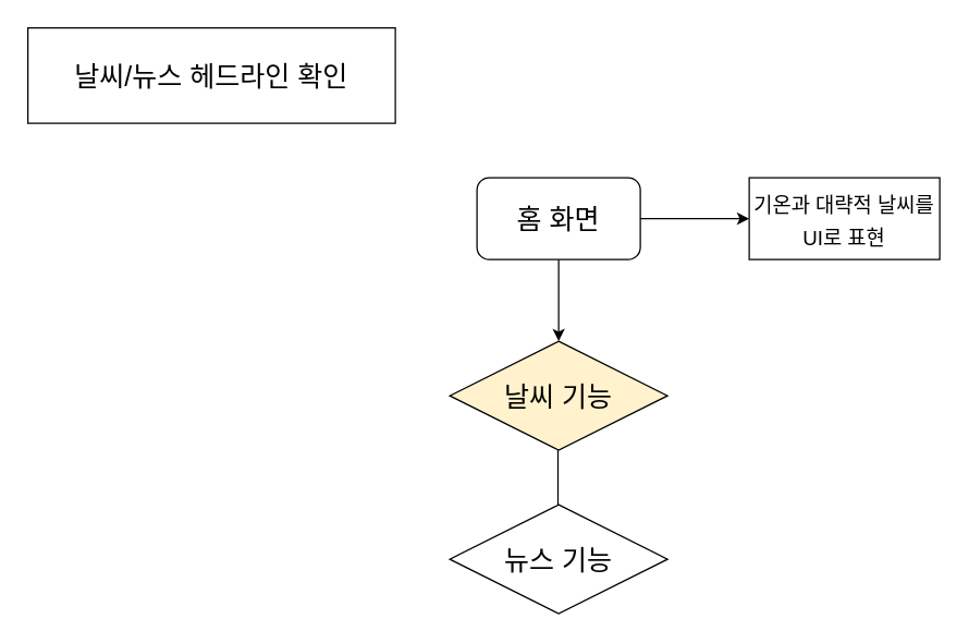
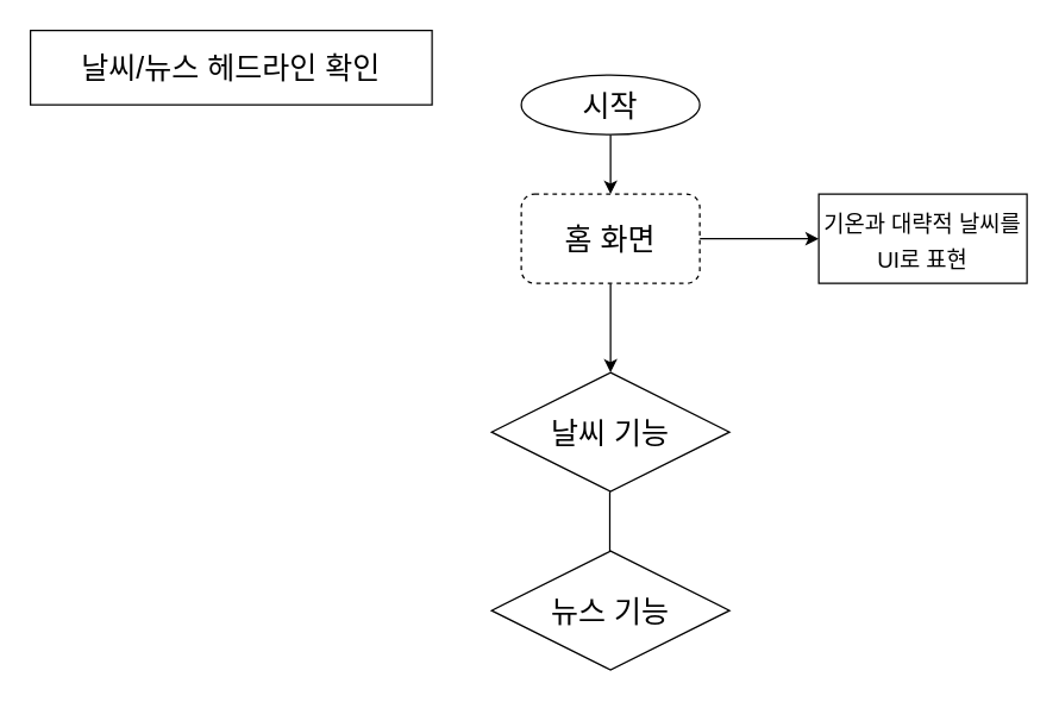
  <mxCell id="0" />
  <mxCell id="1" parent="0" />
+ <mxCell id="2" value="" style="edgeStyle=orthogonalEdgeStyle;rounded=0;orthogonalLoop=1;jettySize=auto;html=1;" edge="1" parent="1" source="3" target="6"><mxGeometry relative="1" as="geometry" /></mxCell>
+ <mxCell id="3" value="&lt;font style=&quot;font-size: 20px&quot;&gt;시작&lt;/font&gt;" style="ellipse;whiteSpace=wrap;html=1;" vertex="1" parent="1"><mxGeometry x="350" y="50" width="120" height="40" as="geometry" /></mxCell>
  <mxCell id="4" value="" style="edgeStyle=orthogonalEdgeStyle;rounded=0;orthogonalLoop=1;jettySize=auto;html=1;" edge="1" parent="1" source="6" target="8"><mxGeometry relative="1" as="geometry" /></mxCell>
  <mxCell id="5" value="" style="edgeStyle=orthogonalEdgeStyle;rounded=0;orthogonalLoop=1;jettySize=auto;html=1;fontSize=20;" edge="1" parent="1" source="6"><mxGeometry relative="1" as="geometry"><mxPoint x="550" y="160" as="targetPoint" /></mxGeometry></mxCell>
- <mxCell id="6" value="&lt;font style=&quot;font-size: 20px&quot;&gt;홈 화면&lt;/font&gt;" style="rounded=1;whiteSpace=wrap;html=1;" vertex="1" parent="1"><mxGeometry x="350" y="130" width="120" height="60" as="geometry" /></mxCell>
- <mxCell id="7" value="&lt;font style=&quot;font-size: 20px&quot;&gt;날씨/뉴스 헤드라인 확인&lt;/font&gt;" style="rounded=0;whiteSpace=wrap;html=1;" vertex="1" parent="1"><mxGeometry x="20" y="20" width="270" height="70" as="geometry" /></mxCell>
- <mxCell id="8" value="&lt;font style=&quot;font-size: 20px&quot;&gt;날씨 기능&lt;/font&gt;" style="rhombus;whiteSpace=wrap;html=1;fillColor=#fff2cc;" vertex="1" parent="1"><mxGeometry x="330" y="250" width="160" height="80" as="geometry" /></mxCell>
+ <mxCell id="6" value="&lt;font style=&quot;font-size: 20px&quot;&gt;홈 화면&lt;/font&gt;" style="rounded=1;whiteSpace=wrap;html=1;dashed=1;" vertex="1" parent="1"><mxGeometry x="350" y="130" width="120" height="60" as="geometry" /></mxCell>
+ <mxCell id="7" value="&lt;font style=&quot;font-size: 20px&quot;&gt;날씨/뉴스 헤드라인 확인&lt;/font&gt;" style="rounded=0;whiteSpace=wrap;html=1;" vertex="1" parent="1"><mxGeometry x="20" y="20" width="270" height="50" as="geometry" /></mxCell>
+ <mxCell id="8" value="&lt;font style=&quot;font-size: 20px&quot;&gt;날씨 기능&lt;/font&gt;" style="rhombus;whiteSpace=wrap;html=1;" vertex="1" parent="1"><mxGeometry x="330" y="250" width="160" height="80" as="geometry" /></mxCell>
  <mxCell id="9" value="&lt;font style=&quot;font-size: 20px&quot;&gt;뉴스 기능&lt;/font&gt;" style="rhombus;whiteSpace=wrap;html=1;" vertex="1" parent="1"><mxGeometry x="330" y="370" width="160" height="80" as="geometry" /></mxCell>
  <mxCell id="10" value="" style="endArrow=none;html=1;rounded=0;" edge="1" parent="1"><mxGeometry width="50" height="50" relative="1" as="geometry"><mxPoint x="409.5" y="370" as="sourcePoint" /><mxPoint x="409.5" y="330" as="targetPoint" /><Array as="points"><mxPoint x="409.5" y="340" /></Array></mxGeometry></mxCell>
  <mxCell id="11" value="&lt;font style=&quot;font-size: 15px&quot;&gt;기온과 대략적 날씨를 UI로 표현&lt;/font&gt;" style="rounded=0;whiteSpace=wrap;html=1;fontSize=20;" vertex="1" parent="1"><mxGeometry x="550" y="130" width="140" height="60" as="geometry" /></mxCell>
